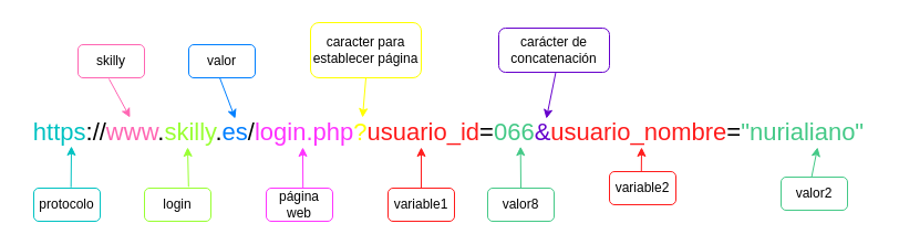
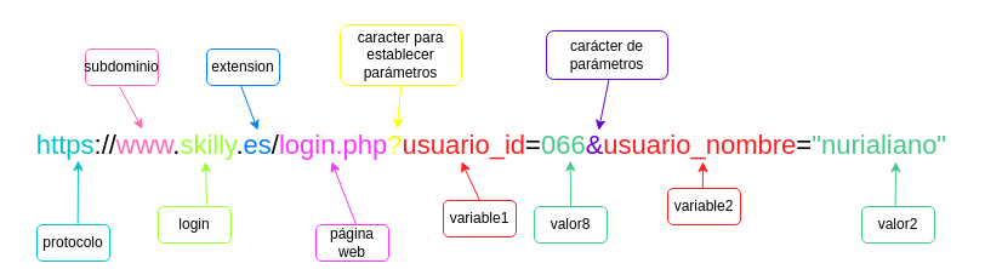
  <mxCell id="0" />
  <mxCell id="1" parent="0" />
  <mxCell id="2" value="&lt;font style=&quot;font-size: 22px;&quot;&gt;&lt;font color=&quot;#00c2c2&quot;&gt;https&lt;/font&gt;&lt;font color=&quot;#000000&quot;&gt;://&lt;/font&gt;&lt;font color=&quot;#ff66b3&quot;&gt;www&lt;/font&gt;&lt;font color=&quot;#000000&quot;&gt;.&lt;/font&gt;&lt;font color=&quot;#99ff33&quot;&gt;skilly&lt;/font&gt;&lt;font color=&quot;#000000&quot;&gt;.&lt;/font&gt;&lt;font color=&quot;#007fff&quot;&gt;es&lt;/font&gt;&lt;font color=&quot;#000000&quot;&gt;/&lt;/font&gt;&lt;font color=&quot;#ff33ff&quot;&gt;login.php&lt;/font&gt;&lt;font color=&quot;#ffff00&quot;&gt;?&lt;/font&gt;&lt;font color=&quot;#ff1c1c&quot;&gt;usuario_id&lt;/font&gt;&lt;font color=&quot;#000000&quot;&gt;=&lt;/font&gt;&lt;font color=&quot;#44c987&quot;&gt;066&lt;/font&gt;&lt;font color=&quot;#6600cc&quot;&gt;&amp;amp;&lt;/font&gt;&lt;font color=&quot;#ff1c1c&quot;&gt;usuario_nombre&lt;/font&gt;&lt;font color=&quot;#000000&quot;&gt;=&lt;/font&gt;&lt;font color=&quot;#44c987&quot;&gt;&quot;nurialiano&quot;&lt;/font&gt;&lt;/font&gt;" style="text;html=1;strokeColor=none;fillColor=none;align=center;verticalAlign=middle;whiteSpace=wrap;rounded=0;" vertex="1" parent="1"><mxGeometry x="20" y="110" width="770" height="20" as="geometry" /></mxCell>
- <mxCell id="3" value="variable1" style="text;html=1;strokeColor=#FF1C1C;fillColor=none;align=center;verticalAlign=middle;whiteSpace=wrap;rounded=1;fontColor=#000000;" vertex="1" parent="1"><mxGeometry x="350" y="170" width="60" height="30" as="geometry" /></mxCell>
+ <mxCell id="3" value="variable1" style="text;html=1;strokeColor=#FF1C1C;fillColor=none;align=center;verticalAlign=middle;whiteSpace=wrap;rounded=1;fontColor=#000000;" vertex="1" parent="1"><mxGeometry x="365" y="165" width="60" height="30" as="geometry" /></mxCell>
  <mxCell id="4" value="valor8" style="text;html=1;strokeColor=#44C987;fillColor=none;align=center;verticalAlign=middle;whiteSpace=wrap;rounded=1;fontColor=#000000;" vertex="1" parent="1"><mxGeometry x="440" y="170" width="60" height="30" as="geometry" /></mxCell>
  <mxCell id="5" value="variable2" style="text;html=1;strokeColor=#FF1C1C;fillColor=none;align=center;verticalAlign=middle;whiteSpace=wrap;rounded=1;fontColor=#000000;" vertex="1" parent="1"><mxGeometry x="550" y="155" width="60" height="30" as="geometry" /></mxCell>
- <mxCell id="6" value="valor2" style="text;html=1;strokeColor=#44C987;fillColor=none;align=center;verticalAlign=middle;whiteSpace=wrap;rounded=1;fontColor=#000000;" vertex="1" parent="1"><mxGeometry x="705" y="160" width="60" height="30" as="geometry" /></mxCell>
- <mxCell id="7" value="protocolo" style="text;html=1;strokeColor=#00C2C2;fillColor=none;align=center;verticalAlign=middle;whiteSpace=wrap;rounded=1;fontColor=#000000;" vertex="1" parent="1"><mxGeometry x="30" y="170" width="60" height="30" as="geometry" /></mxCell>
+ <mxCell id="6" value="valor2" style="text;html=1;strokeColor=#44C987;fillColor=none;align=center;verticalAlign=middle;whiteSpace=wrap;rounded=1;fontColor=#000000;" vertex="1" parent="1"><mxGeometry x="710" y="170" width="60" height="30" as="geometry" /></mxCell>
+ <mxCell id="7" value="protocolo" style="text;html=1;strokeColor=#00C2C2;fillColor=none;align=center;verticalAlign=middle;whiteSpace=wrap;rounded=1;fontColor=#000000;" vertex="1" parent="1"><mxGeometry x="30" y="185" width="60" height="30" as="geometry" /></mxCell>
  <mxCell id="8" value="login" style="text;html=1;strokeColor=#99FF33;fillColor=none;align=center;verticalAlign=middle;whiteSpace=wrap;rounded=1;fontColor=#000000;" vertex="1" parent="1"><mxGeometry x="130" y="170" width="60" height="30" as="geometry" /></mxCell>
- <mxCell id="9" value="skilly" style="text;html=1;strokeColor=#FF66B3;fillColor=none;align=center;verticalAlign=middle;whiteSpace=wrap;rounded=1;fontColor=#000000;" vertex="1" parent="1"><mxGeometry x="70" y="40" width="60" height="30" as="geometry" /></mxCell>
- <mxCell id="10" value="valor" style="text;html=1;strokeColor=#007FFF;fillColor=none;align=center;verticalAlign=middle;whiteSpace=wrap;rounded=1;fontColor=#000000;" vertex="1" parent="1"><mxGeometry x="170" y="40" width="60" height="30" as="geometry" /></mxCell>
- <mxCell id="11" value="página web" style="text;html=1;strokeColor=#FF33FF;fillColor=none;align=center;verticalAlign=middle;whiteSpace=wrap;rounded=1;fontColor=#000000;" vertex="1" parent="1"><mxGeometry x="240" y="170" width="60" height="30" as="geometry" /></mxCell>
- <mxCell id="12" value="caracter para establecer página" style="text;html=1;strokeColor=#FFFF00;fillColor=none;align=center;verticalAlign=middle;whiteSpace=wrap;rounded=1;fontColor=#000000;" vertex="1" parent="1"><mxGeometry x="280" y="20" width="100" height="50" as="geometry" /></mxCell>
- <mxCell id="13" value="carácter de concatenación" style="text;html=1;strokeColor=#6600CC;fillColor=none;align=center;verticalAlign=middle;whiteSpace=wrap;rounded=1;fontColor=#000000;" vertex="1" parent="1"><mxGeometry x="450" y="25" width="100" height="40" as="geometry" /></mxCell>
+ <mxCell id="9" value="subdominio" style="text;html=1;strokeColor=#FF66B3;fillColor=none;align=center;verticalAlign=middle;whiteSpace=wrap;rounded=1;fontColor=#000000;" vertex="1" parent="1"><mxGeometry x="70" y="40" width="60" height="30" as="geometry" /></mxCell>
+ <mxCell id="10" value="extension" style="text;html=1;strokeColor=#007FFF;fillColor=none;align=center;verticalAlign=middle;whiteSpace=wrap;rounded=1;fontColor=#000000;" vertex="1" parent="1"><mxGeometry x="170" y="40" width="60" height="30" as="geometry" /></mxCell>
+ <mxCell id="11" value="página web" style="text;html=1;strokeColor=#FF33FF;fillColor=none;align=center;verticalAlign=middle;whiteSpace=wrap;rounded=1;fontColor=#000000;" vertex="1" parent="1"><mxGeometry x="260" y="185" width="60" height="30" as="geometry" /></mxCell>
+ <mxCell id="12" value="caracter para establecer parámetros" style="text;html=1;strokeColor=#FFFF00;fillColor=none;align=center;verticalAlign=middle;whiteSpace=wrap;rounded=1;fontColor=#000000;" vertex="1" parent="1"><mxGeometry x="280" y="20" width="100" height="50" as="geometry" /></mxCell>
+ <mxCell id="13" value="carácter de parámetros" style="text;html=1;strokeColor=#6600CC;fillColor=none;align=center;verticalAlign=middle;whiteSpace=wrap;rounded=1;fontColor=#000000;" vertex="1" parent="1"><mxGeometry x="450" y="25" width="100" height="40" as="geometry" /></mxCell>
  <mxCell id="14" value="" style="endArrow=classic;html=1;rounded=0;fontColor=#00C2C2;strokeColor=#00C2C2;exitX=0.561;exitY=-0.024;exitDx=0;exitDy=0;exitPerimeter=0;" edge="1" parent="1" source="7"><mxGeometry width="50" height="50" relative="1" as="geometry"><mxPoint x="64" y="162" as="sourcePoint" /><mxPoint x="64" y="132" as="targetPoint" /></mxGeometry></mxCell>
  <mxCell id="15" value="" style="endArrow=classic;html=1;rounded=0;fontColor=#00C2C2;strokeColor=#99FF33;exitX=0.664;exitY=-0.04;exitDx=0;exitDy=0;exitPerimeter=0;" edge="1" parent="1" source="8"><mxGeometry width="50" height="50" relative="1" as="geometry"><mxPoint x="169" y="163" as="sourcePoint" /><mxPoint x="169" y="133" as="targetPoint" /></mxGeometry></mxCell>
  <mxCell id="16" value="" style="endArrow=classic;html=1;rounded=0;fontColor=#00C2C2;strokeColor=#FF33FF;exitX=0.553;exitY=0.008;exitDx=0;exitDy=0;exitPerimeter=0;" edge="1" parent="1" source="11"><mxGeometry width="50" height="50" relative="1" as="geometry"><mxPoint x="273" y="163" as="sourcePoint" /><mxPoint x="273" y="133" as="targetPoint" /></mxGeometry></mxCell>
  <mxCell id="17" value="" style="endArrow=classic;html=1;rounded=0;fontColor=#00C2C2;strokeColor=#FF1C1C;exitX=0.5;exitY=0;exitDx=0;exitDy=0;" edge="1" parent="1" source="3"><mxGeometry width="50" height="50" relative="1" as="geometry"><mxPoint x="380" y="163" as="sourcePoint" /><mxPoint x="380" y="133" as="targetPoint" /></mxGeometry></mxCell>
  <mxCell id="18" value="" style="endArrow=classic;html=1;rounded=0;fontColor=#00C2C2;strokeColor=#44C987;exitX=0.5;exitY=0;exitDx=0;exitDy=0;exitPerimeter=0;entryX=0.584;entryY=1.112;entryDx=0;entryDy=0;entryPerimeter=0;" edge="1" parent="1" source="4" target="2"><mxGeometry width="50" height="50" relative="1" as="geometry"><mxPoint x="468" y="161" as="sourcePoint" /><mxPoint x="468" y="131" as="targetPoint" /></mxGeometry></mxCell>
  <mxCell id="19" value="" style="endArrow=classic;html=1;rounded=0;fontColor=#00C2C2;strokeColor=#FF1C1C;exitX=0.48;exitY=-0.003;exitDx=0;exitDy=0;exitPerimeter=0;" edge="1" parent="1" source="5"><mxGeometry width="50" height="50" relative="1" as="geometry"><mxPoint x="579" y="163" as="sourcePoint" /><mxPoint x="579" y="133" as="targetPoint" /></mxGeometry></mxCell>
  <mxCell id="20" value="" style="endArrow=classic;html=1;rounded=0;fontColor=#00C2C2;strokeColor=#44C987;exitX=0.461;exitY=-0.015;exitDx=0;exitDy=0;exitPerimeter=0;" edge="1" parent="1" source="6"><mxGeometry width="50" height="50" relative="1" as="geometry"><mxPoint x="738" y="163" as="sourcePoint" /><mxPoint x="738" y="133" as="targetPoint" /></mxGeometry></mxCell>
  <mxCell id="21" value="" style="endArrow=classic;html=1;rounded=0;fontColor=#00C2C2;strokeColor=#FF66B3;entryX=0.584;entryY=1.112;entryDx=0;entryDy=0;entryPerimeter=0;" edge="1" parent="1"><mxGeometry width="50" height="50" relative="1" as="geometry"><mxPoint x="98" y="71" as="sourcePoint" /><mxPoint x="117" y="106" as="targetPoint" /></mxGeometry></mxCell>
  <mxCell id="22" value="" style="endArrow=classic;html=1;rounded=0;fontColor=#00C2C2;strokeColor=#007FFF;" edge="1" parent="1"><mxGeometry width="50" height="50" relative="1" as="geometry"><mxPoint x="198" y="70" as="sourcePoint" /><mxPoint x="212" y="107" as="targetPoint" /></mxGeometry></mxCell>
  <mxCell id="23" value="" style="endArrow=classic;html=1;rounded=0;fontColor=#00C2C2;strokeColor=#FFFF00;exitX=0.5;exitY=1;exitDx=0;exitDy=0;" edge="1" parent="1" source="12"><mxGeometry width="50" height="50" relative="1" as="geometry"><mxPoint x="329" y="73" as="sourcePoint" /><mxPoint x="327" y="106" as="targetPoint" /></mxGeometry></mxCell>
  <mxCell id="24" value="" style="endArrow=classic;html=1;rounded=0;fontColor=#00C2C2;strokeColor=#6600CC;exitX=0.5;exitY=1;exitDx=0;exitDy=0;" edge="1" parent="1"><mxGeometry width="50" height="50" relative="1" as="geometry"><mxPoint x="501.5" y="65" as="sourcePoint" /><mxPoint x="493" y="107" as="targetPoint" /></mxGeometry></mxCell>
